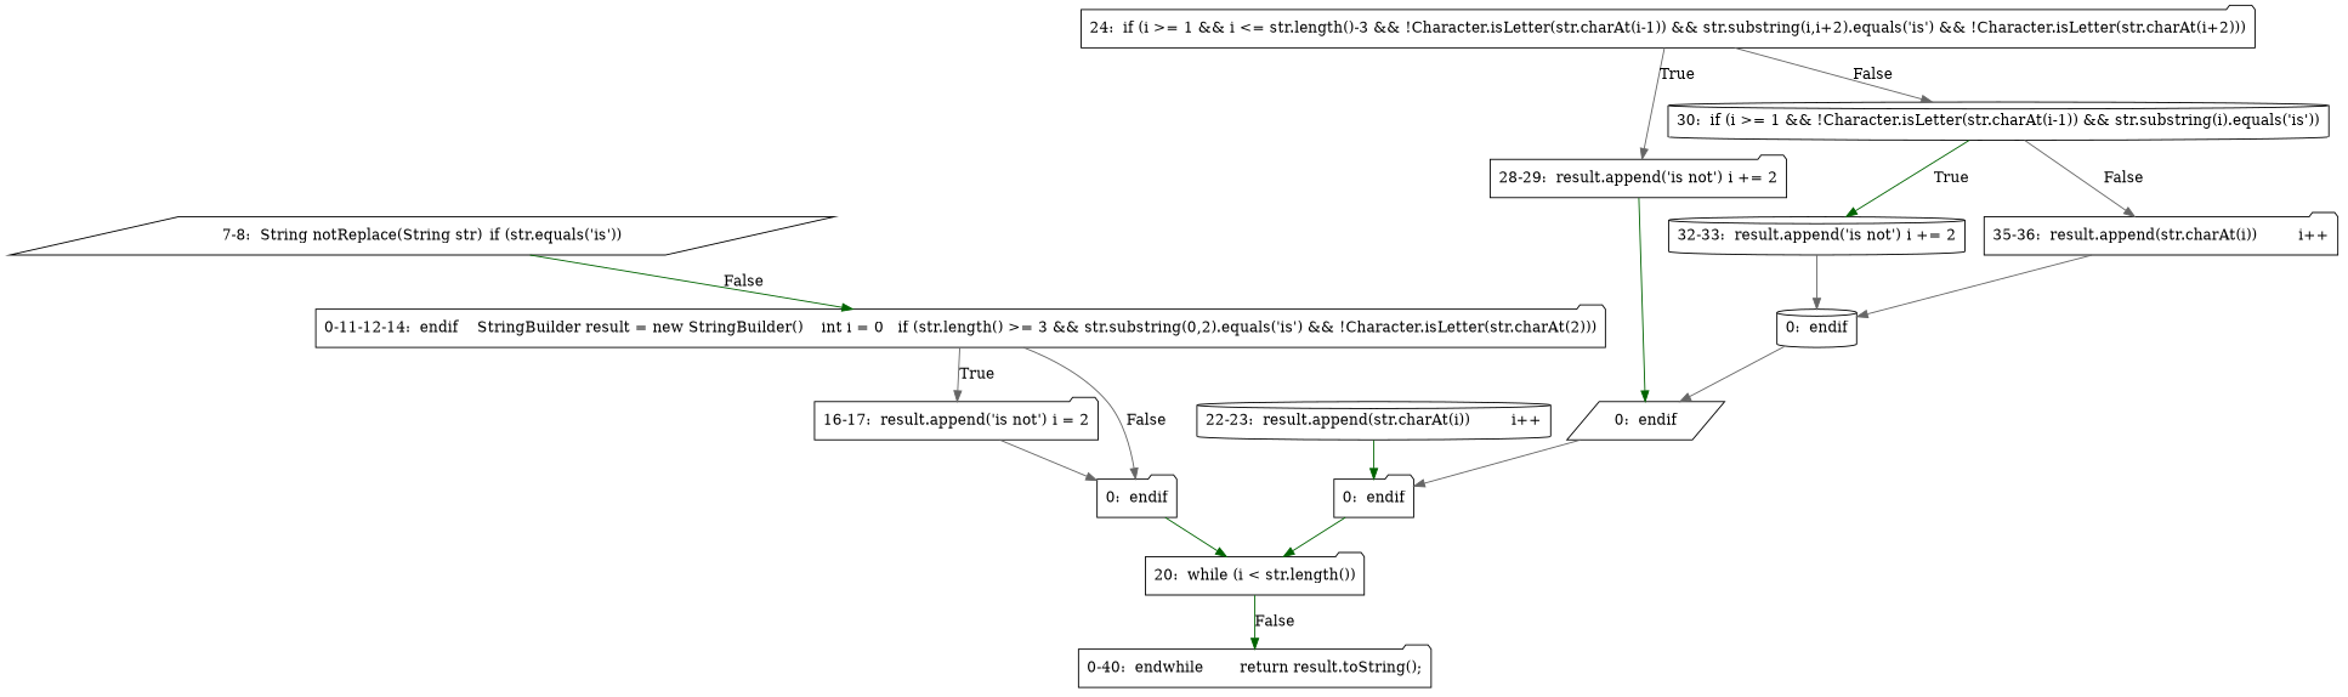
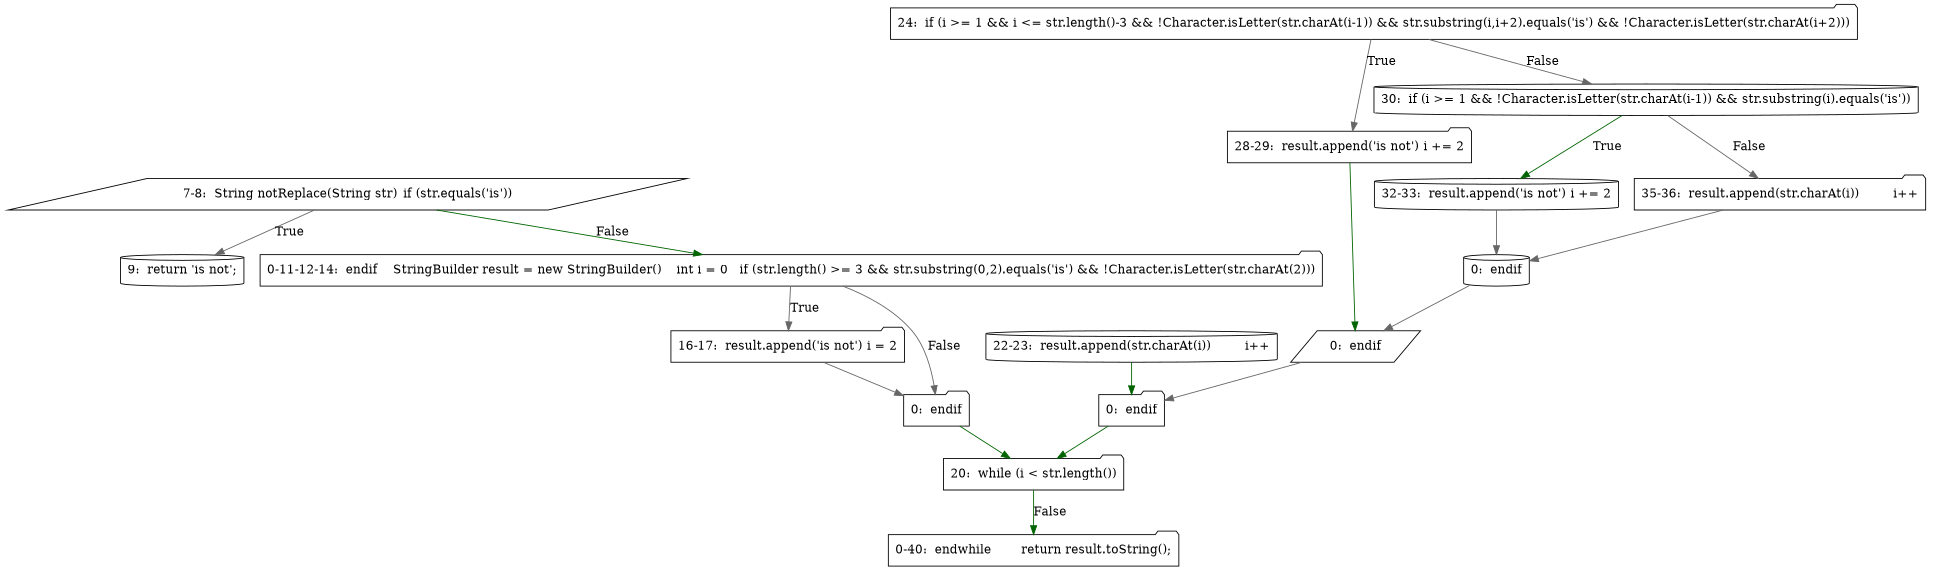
  digraph {
    node [shape=folder]
    edge [color=gray40]
    n1 [label="7-8:  String notReplace(String str)	if (str.equals('is'))" shape=parallelogram]
+   n2 [label="9:  return 'is not';" shape=cylinder]
    n3 [label="0-11-12-14:  endif	StringBuilder result = new StringBuilder()	int i = 0	if (str.length() >= 3 && str.substring(0,2).equals('is') && !Character.isLetter(str.charAt(2)))"]
    n4 [label="16-17:  result.append('is not')	i = 2"]
    n5 [label="0:  endif"]
    n6 [label="20:  while (i < str.length())"]
    n7 [label="0-40:  endwhile	return result.toString();"]
    n8 [label="22-23:  result.append(str.charAt(i))	i++" shape=cylinder]
    n9 [label="0:  endif"]
    n10 [label="24:  if (i >= 1 && i <= str.length()-3 && !Character.isLetter(str.charAt(i-1)) && str.substring(i,i+2).equals('is') && !Character.isLetter(str.charAt(i+2)))"]
    n11 [label="28-29:  result.append('is not')	i += 2"]
    n12 [label="30:  if (i >= 1 && !Character.isLetter(str.charAt(i-1)) && str.substring(i).equals('is'))" shape=cylinder]
    n13 [label="0:  endif" shape=parallelogram]
    n14 [label="32-33:  result.append('is not')	i += 2" shape=cylinder]
    n15 [label="35-36:  result.append(str.charAt(i))	i++"]
    n16 [label="0:  endif" shape=cylinder]
+   n1 -> n2 [label=True]
    n1 -> n3 [color=darkgreen label=False]
    n3 -> n4 [label=True]
    n3 -> n5 [label=False]
    n4 -> n5
    n5 -> n6 [color=darkgreen]
    n6 -> n7 [color=darkgreen label=False]
    n8 -> n9 [color=darkgreen]
    n9 -> n6 [color=darkgreen]
    n10 -> n11 [label=True]
    n10 -> n12 [label=False]
    n11 -> n13 [color=darkgreen]
    n12 -> n14 [color=darkgreen label=True]
    n12 -> n15 [label=False]
    n13 -> n9
    n14 -> n16
    n15 -> n16
    n16 -> n13
  }
